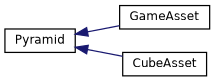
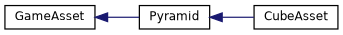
  digraph {
    rankdir=LR
    node [color=black fillcolor=white fontname=Helvetica fontsize=10 shape=record style=filled]
    edge [color=midnightblue dir=back fontname=Helvetica fontsize=10 labelfontname=Helvetica labelfontsize=10 style=solid]
    n1 [height=0.2 label=GameAsset width=0.4]
    n2 [height=0.2 label=Pyramid width=0.4]
    n3 [height=0.2 label=CubeAsset width=0.4]
-   n2 -> n1
+   n1 -> n2
    n2 -> n3
  }
